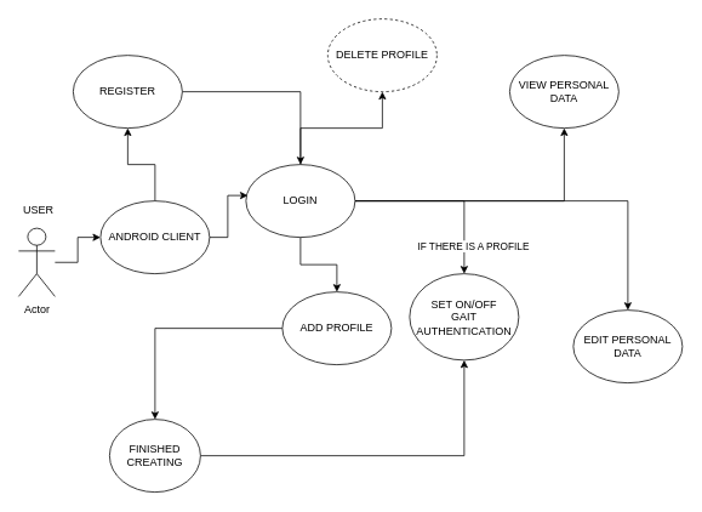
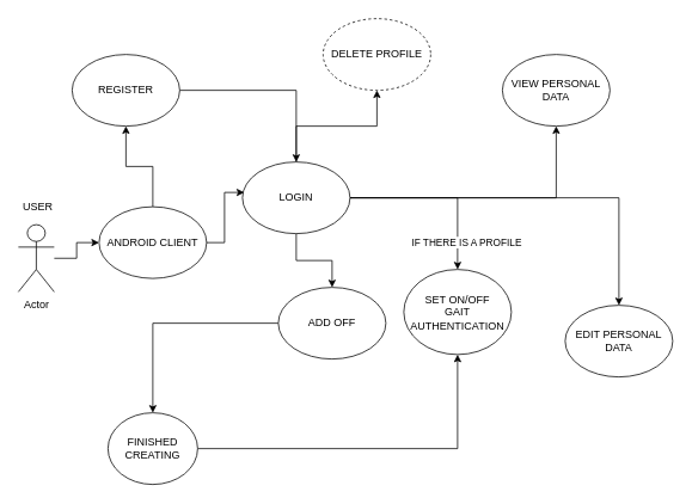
  <mxCell id="0" />
  <mxCell id="1" parent="0" />
  <mxCell id="2" style="edgeStyle=orthogonalEdgeStyle;rounded=0;orthogonalLoop=1;jettySize=auto;html=1;" edge="1" parent="1" source="3" target="6"><mxGeometry relative="1" as="geometry" /></mxCell>
  <mxCell id="3" value="Actor" style="shape=umlActor;verticalLabelPosition=bottom;labelBackgroundColor=#ffffff;verticalAlign=top;html=1;outlineConnect=0;" vertex="1" parent="1"><mxGeometry x="20" y="250" width="40" height="75" as="geometry" /></mxCell>
  <mxCell id="4" style="edgeStyle=orthogonalEdgeStyle;rounded=0;orthogonalLoop=1;jettySize=auto;html=1;entryX=0.017;entryY=0.425;entryDx=0;entryDy=0;entryPerimeter=0;" edge="1" parent="1" source="6" target="12"><mxGeometry relative="1" as="geometry" /></mxCell>
  <mxCell id="5" style="edgeStyle=orthogonalEdgeStyle;rounded=0;orthogonalLoop=1;jettySize=auto;html=1;" edge="1" parent="1" source="6" target="14"><mxGeometry relative="1" as="geometry" /></mxCell>
- <mxCell id="6" value="ANDROID CLIENT" style="ellipse;whiteSpace=wrap;html=1;" vertex="1" parent="1"><mxGeometry x="110" y="220" width="120" height="80" as="geometry" /></mxCell>
+ <mxCell id="6" value="ANDROID CLIENT" style="ellipse;whiteSpace=wrap;html=1;" vertex="1" parent="1"><mxGeometry x="110" y="230" width="120" height="80" as="geometry" /></mxCell>
  <mxCell id="7" style="edgeStyle=orthogonalEdgeStyle;rounded=0;orthogonalLoop=1;jettySize=auto;html=1;" edge="1" parent="1" source="12" target="17"><mxGeometry relative="1" as="geometry" /></mxCell>
  <mxCell id="8" style="edgeStyle=orthogonalEdgeStyle;rounded=0;orthogonalLoop=1;jettySize=auto;html=1;" edge="1" parent="1" source="12" target="21"><mxGeometry relative="1" as="geometry" /></mxCell>
  <mxCell id="9" value="IF THERE IS A PROFILE" style="edgeStyle=orthogonalEdgeStyle;rounded=0;orthogonalLoop=1;jettySize=auto;html=1;" edge="1" parent="1" source="12" target="20"><mxGeometry x="0.7" y="10" relative="1" as="geometry"><mxPoint as="offset" /></mxGeometry></mxCell>
  <mxCell id="10" style="edgeStyle=orthogonalEdgeStyle;rounded=0;orthogonalLoop=1;jettySize=auto;html=1;" edge="1" parent="1" source="12" target="22"><mxGeometry relative="1" as="geometry" /></mxCell>
  <mxCell id="11" style="edgeStyle=orthogonalEdgeStyle;rounded=0;orthogonalLoop=1;jettySize=auto;html=1;" edge="1" parent="1" source="12" target="23"><mxGeometry relative="1" as="geometry" /></mxCell>
  <mxCell id="12" value="LOGIN" style="ellipse;whiteSpace=wrap;html=1;" vertex="1" parent="1"><mxGeometry x="270" y="180" width="120" height="80" as="geometry" /></mxCell>
  <mxCell id="13" style="edgeStyle=orthogonalEdgeStyle;rounded=0;orthogonalLoop=1;jettySize=auto;html=1;" edge="1" parent="1" source="14" target="12"><mxGeometry relative="1" as="geometry" /></mxCell>
  <mxCell id="14" value="REGISTER" style="ellipse;whiteSpace=wrap;html=1;" vertex="1" parent="1"><mxGeometry x="80" y="60" width="120" height="80" as="geometry" /></mxCell>
  <mxCell id="15" value="&amp;nbsp;USER" style="text;html=1;resizable=0;points=[];autosize=1;align=left;verticalAlign=top;spacingTop=-4;" vertex="1" parent="1"><mxGeometry x="20" y="220" width="50" height="20" as="geometry" /></mxCell>
  <mxCell id="16" style="edgeStyle=orthogonalEdgeStyle;rounded=0;orthogonalLoop=1;jettySize=auto;html=1;" edge="1" parent="1" source="17" target="19"><mxGeometry relative="1" as="geometry" /></mxCell>
- <mxCell id="17" value="ADD PROFILE" style="ellipse;whiteSpace=wrap;html=1;" vertex="1" parent="1"><mxGeometry x="310" y="320" width="120" height="80" as="geometry" /></mxCell>
+ <mxCell id="17" value="ADD OFF" style="ellipse;whiteSpace=wrap;html=1;" vertex="1" parent="1"><mxGeometry x="310" y="320" width="120" height="80" as="geometry" /></mxCell>
  <mxCell id="18" style="edgeStyle=orthogonalEdgeStyle;rounded=0;orthogonalLoop=1;jettySize=auto;html=1;" edge="1" parent="1" source="19" target="20"><mxGeometry relative="1" as="geometry" /></mxCell>
  <mxCell id="19" value="FINISHED CREATING" style="ellipse;whiteSpace=wrap;html=1;" vertex="1" parent="1"><mxGeometry x="120" y="460" width="100" height="80" as="geometry" /></mxCell>
  <mxCell id="20" value="SET ON/OFF&lt;br&gt;GAIT AUTHENTICATION" style="ellipse;whiteSpace=wrap;html=1;" vertex="1" parent="1"><mxGeometry x="450" y="300" width="120" height="95" as="geometry" /></mxCell>
  <mxCell id="21" value="DELETE PROFILE" style="ellipse;whiteSpace=wrap;html=1;dashed=1;" vertex="1" parent="1"><mxGeometry x="360" y="20" width="120" height="80" as="geometry" /></mxCell>
  <mxCell id="22" value="VIEW PERSONAL DATA" style="ellipse;whiteSpace=wrap;html=1;" vertex="1" parent="1"><mxGeometry x="560" y="60" width="120" height="80" as="geometry" /></mxCell>
  <mxCell id="23" value="EDIT PERSONAL DATA" style="ellipse;whiteSpace=wrap;html=1;" vertex="1" parent="1"><mxGeometry x="630" y="340" width="120" height="80" as="geometry" /></mxCell>
